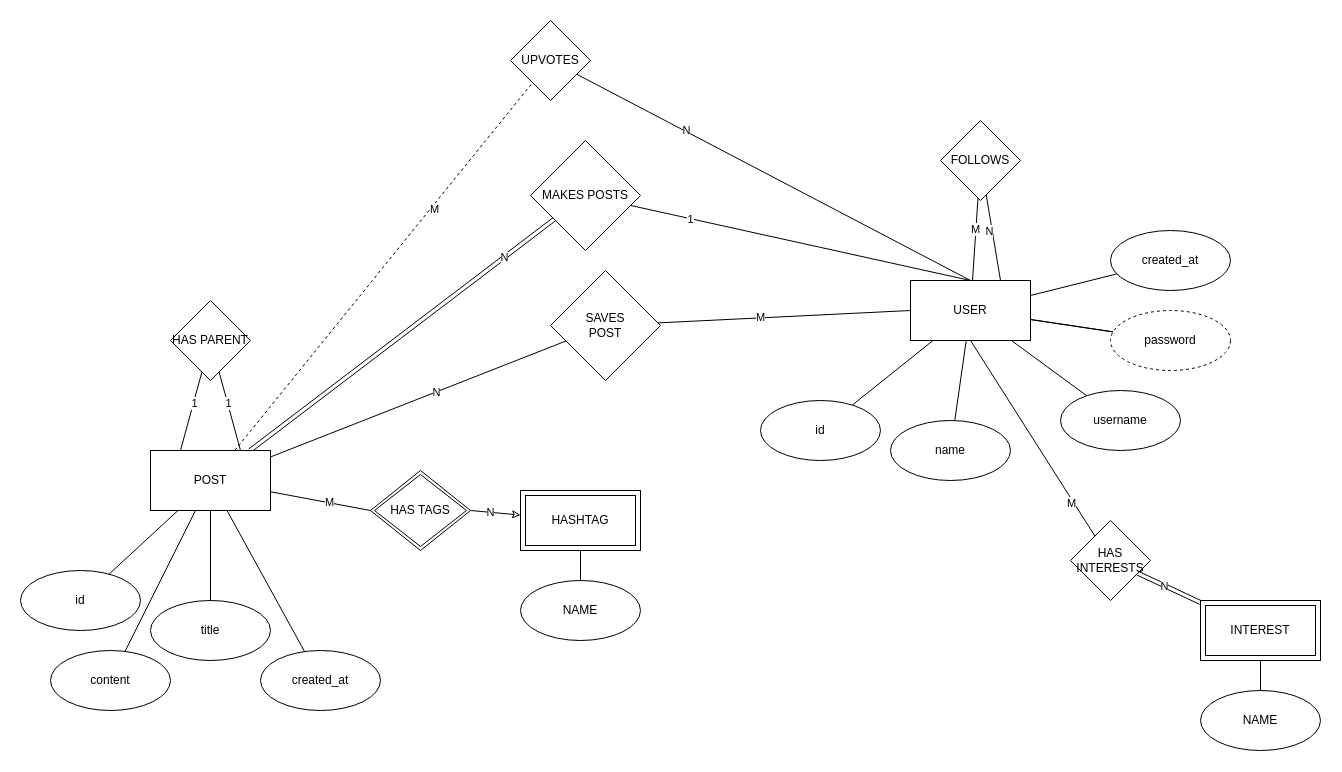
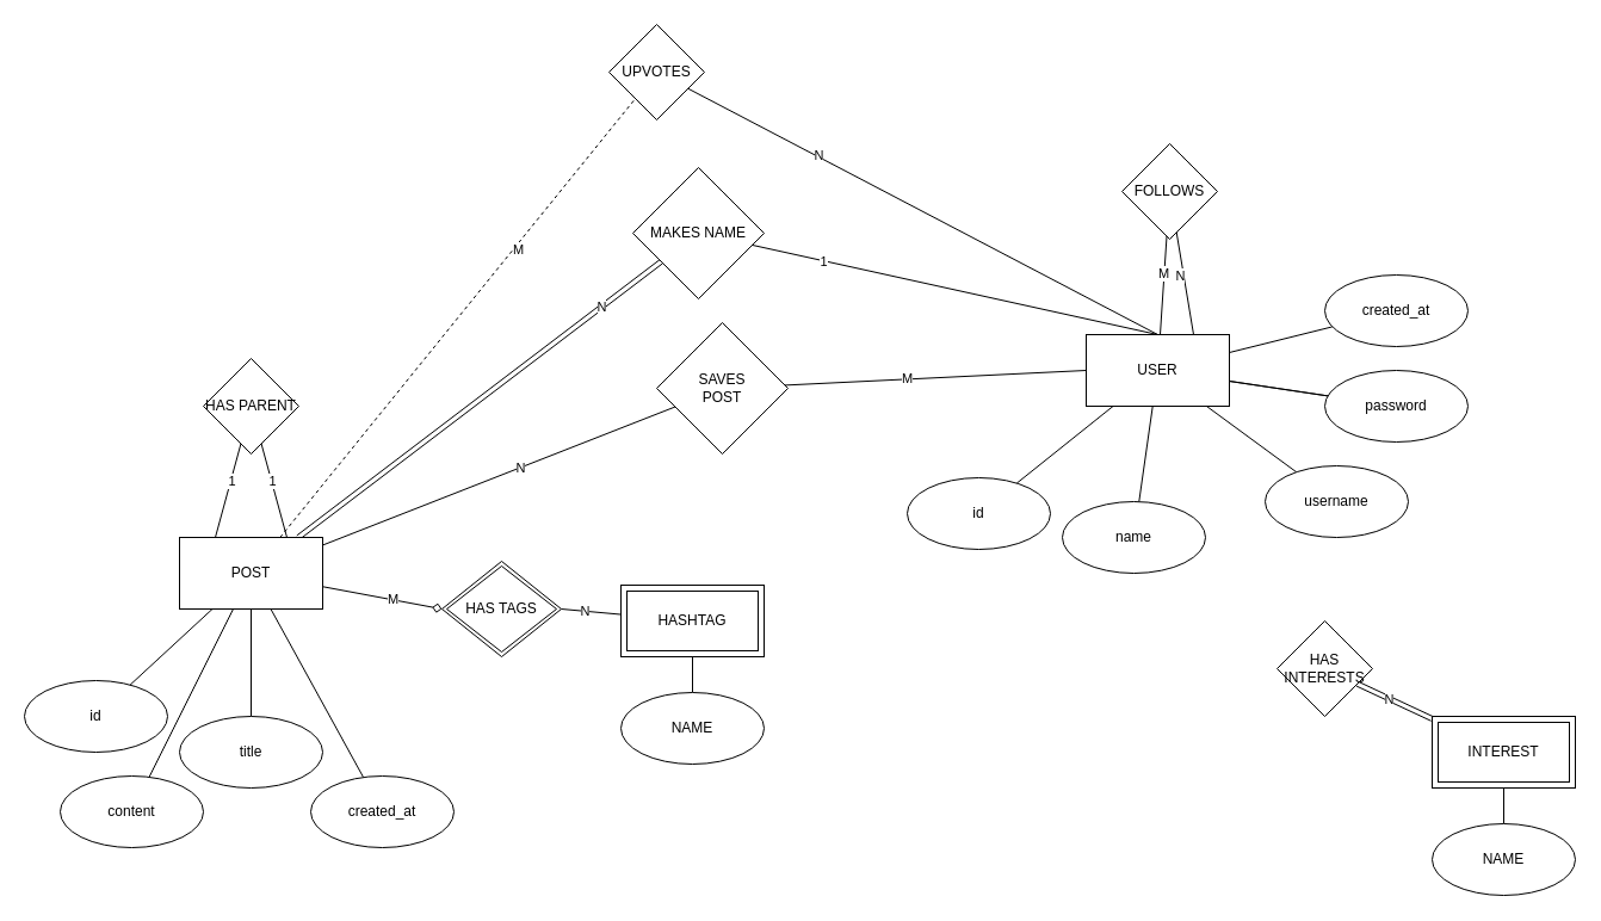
  <mxCell id="0" />
  <mxCell id="1" parent="0" />
  <mxCell id="2" value="" style="rounded=0;orthogonalLoop=1;jettySize=auto;html=1;endArrow=none;endFill=0;" edge="1" parent="1" source="10" target="11"><mxGeometry relative="1" as="geometry" /></mxCell>
  <mxCell id="3" value="" style="edgeStyle=none;rounded=0;orthogonalLoop=1;jettySize=auto;html=1;endArrow=none;endFill=0;" edge="1" parent="1" source="10" target="12"><mxGeometry relative="1" as="geometry" /></mxCell>
  <mxCell id="4" value="" style="edgeStyle=none;rounded=0;orthogonalLoop=1;jettySize=auto;html=1;endArrow=none;endFill=0;" edge="1" parent="1" source="10" target="13"><mxGeometry relative="1" as="geometry" /></mxCell>
  <mxCell id="5" value="" style="edgeStyle=none;rounded=0;orthogonalLoop=1;jettySize=auto;html=1;endArrow=none;endFill=0;" edge="1" parent="1" source="10" target="14"><mxGeometry relative="1" as="geometry" /></mxCell>
  <mxCell id="6" value="" style="edgeStyle=none;rounded=0;orthogonalLoop=1;jettySize=auto;html=1;endArrow=none;endFill=0;" edge="1" parent="1" source="10" target="14"><mxGeometry relative="1" as="geometry" /></mxCell>
  <mxCell id="7" value="" style="edgeStyle=none;rounded=0;orthogonalLoop=1;jettySize=auto;html=1;endArrow=none;endFill=0;" edge="1" parent="1" source="10" target="15"><mxGeometry relative="1" as="geometry" /></mxCell>
  <mxCell id="8" value="" style="edgeStyle=none;rounded=0;orthogonalLoop=1;jettySize=auto;html=1;endArrow=none;endFill=0;" edge="1" parent="1" source="10" target="40"><mxGeometry relative="1" as="geometry" /></mxCell>
  <mxCell id="9" value="M" style="edgeLabel;html=1;align=center;verticalAlign=middle;resizable=0;points=[];" vertex="1" connectable="0" parent="8"><mxGeometry x="0.251" y="1" relative="1" as="geometry"><mxPoint as="offset" /></mxGeometry></mxCell>
  <mxCell id="10" value="USER" style="rounded=0;whiteSpace=wrap;html=1;" vertex="1" parent="1"><mxGeometry x="910" y="280" width="120" height="60" as="geometry" /></mxCell>
  <mxCell id="11" value="id" style="ellipse;whiteSpace=wrap;html=1;rounded=0;" vertex="1" parent="1"><mxGeometry x="760" y="400" width="120" height="60" as="geometry" /></mxCell>
  <mxCell id="12" value="name" style="ellipse;whiteSpace=wrap;html=1;rounded=0;" vertex="1" parent="1"><mxGeometry x="890" y="420" width="120" height="60" as="geometry" /></mxCell>
  <mxCell id="13" value="username" style="ellipse;whiteSpace=wrap;html=1;rounded=0;" vertex="1" parent="1"><mxGeometry x="1060" y="390" width="120" height="60" as="geometry" /></mxCell>
- <mxCell id="14" value="password" style="ellipse;whiteSpace=wrap;html=1;rounded=0;dashed=1;" vertex="1" parent="1"><mxGeometry x="1110" y="310" width="120" height="60" as="geometry" /></mxCell>
+ <mxCell id="14" value="password" style="ellipse;whiteSpace=wrap;html=1;rounded=0;" vertex="1" parent="1"><mxGeometry x="1110" y="310" width="120" height="60" as="geometry" /></mxCell>
  <mxCell id="15" value="created_at" style="ellipse;whiteSpace=wrap;html=1;rounded=0;" vertex="1" parent="1"><mxGeometry x="1110" y="230" width="120" height="60" as="geometry" /></mxCell>
  <mxCell id="16" value="" style="edgeStyle=none;rounded=0;orthogonalLoop=1;jettySize=auto;html=1;endArrow=none;endFill=0;" edge="1" parent="1" source="30" target="31"><mxGeometry relative="1" as="geometry" /></mxCell>
  <mxCell id="17" value="" style="edgeStyle=none;rounded=0;orthogonalLoop=1;jettySize=auto;html=1;endArrow=none;endFill=0;" edge="1" parent="1" source="30" target="32"><mxGeometry relative="1" as="geometry" /></mxCell>
  <mxCell id="18" value="" style="edgeStyle=none;rounded=0;orthogonalLoop=1;jettySize=auto;html=1;endArrow=none;endFill=0;" edge="1" parent="1" source="30" target="33"><mxGeometry relative="1" as="geometry" /></mxCell>
  <mxCell id="19" value="" style="edgeStyle=none;rounded=0;orthogonalLoop=1;jettySize=auto;html=1;endArrow=none;endFill=0;" edge="1" parent="1" source="30" target="34"><mxGeometry relative="1" as="geometry" /></mxCell>
  <mxCell id="20" value="" style="edgeStyle=none;rounded=0;orthogonalLoop=1;jettySize=auto;html=1;endArrow=none;endFill=0;shape=link;" edge="1" parent="1" source="30" target="37"><mxGeometry relative="1" as="geometry" /></mxCell>
  <mxCell id="21" value="N" style="edgeLabel;html=1;align=center;verticalAlign=middle;resizable=0;points=[];" vertex="1" connectable="0" parent="20"><mxGeometry x="0.667" relative="1" as="geometry"><mxPoint as="offset" /></mxGeometry></mxCell>
  <mxCell id="22" value="" style="edgeStyle=none;rounded=0;orthogonalLoop=1;jettySize=auto;html=1;endArrow=none;endFill=0;exitX=0.25;exitY=0;exitDx=0;exitDy=0;" edge="1" parent="1" source="30" target="43"><mxGeometry relative="1" as="geometry" /></mxCell>
  <mxCell id="23" value="1" style="edgeLabel;html=1;align=center;verticalAlign=middle;resizable=0;points=[];" vertex="1" connectable="0" parent="22"><mxGeometry x="0.197" y="-1" relative="1" as="geometry"><mxPoint as="offset" /></mxGeometry></mxCell>
- <mxCell id="24" value="" style="edgeStyle=none;rounded=0;orthogonalLoop=1;jettySize=auto;html=1;endArrow=none;endFill=0;entryX=0;entryY=0.5;entryDx=0;entryDy=0;" edge="1" parent="1" source="30" target="63"><mxGeometry relative="1" as="geometry"><mxPoint x="393.333" y="496.667" as="targetPoint" /></mxGeometry></mxCell>
+ <mxCell id="24" value="" style="edgeStyle=none;rounded=0;orthogonalLoop=1;jettySize=auto;html=1;endArrow=diamond;endFill=0;entryX=0;entryY=0.5;entryDx=0;entryDy=0;" edge="1" parent="1" source="30" target="63"><mxGeometry relative="1" as="geometry"><mxPoint x="393.333" y="496.667" as="targetPoint" /></mxGeometry></mxCell>
  <mxCell id="25" value="M" style="edgeLabel;html=1;align=center;verticalAlign=middle;resizable=0;points=[];" vertex="1" connectable="0" parent="24"><mxGeometry x="0.165" y="1" relative="1" as="geometry"><mxPoint as="offset" /></mxGeometry></mxCell>
  <mxCell id="26" value="" style="edgeStyle=none;rounded=0;orthogonalLoop=1;jettySize=auto;html=1;endArrow=none;endFill=0;" edge="1" parent="1" source="30" target="59"><mxGeometry relative="1" as="geometry" /></mxCell>
  <mxCell id="27" value="N" style="edgeLabel;html=1;align=center;verticalAlign=middle;resizable=0;points=[];" vertex="1" connectable="0" parent="26"><mxGeometry x="0.119" relative="1" as="geometry"><mxPoint as="offset" /></mxGeometry></mxCell>
  <mxCell id="28" value="" style="edgeStyle=none;rounded=0;orthogonalLoop=1;jettySize=auto;html=1;endArrow=none;endFill=0;dashed=1;" edge="1" parent="1" source="30" target="62"><mxGeometry relative="1" as="geometry" /></mxCell>
  <mxCell id="29" value="M" style="edgeLabel;html=1;align=center;verticalAlign=middle;resizable=0;points=[];" vertex="1" connectable="0" parent="28"><mxGeometry x="0.321" y="-3" relative="1" as="geometry"><mxPoint as="offset" /></mxGeometry></mxCell>
  <mxCell id="30" value="POST" style="rounded=0;whiteSpace=wrap;html=1;" vertex="1" parent="1"><mxGeometry x="150" y="450" width="120" height="60" as="geometry" /></mxCell>
  <mxCell id="31" value="id" style="ellipse;whiteSpace=wrap;html=1;rounded=0;" vertex="1" parent="1"><mxGeometry x="20" y="570" width="120" height="60" as="geometry" /></mxCell>
  <mxCell id="32" value="content" style="ellipse;whiteSpace=wrap;html=1;rounded=0;" vertex="1" parent="1"><mxGeometry x="50" y="650" width="120" height="60" as="geometry" /></mxCell>
  <mxCell id="33" value="title" style="ellipse;whiteSpace=wrap;html=1;rounded=0;" vertex="1" parent="1"><mxGeometry x="150" y="600" width="120" height="60" as="geometry" /></mxCell>
  <mxCell id="34" value="created_at" style="ellipse;whiteSpace=wrap;html=1;rounded=0;" vertex="1" parent="1"><mxGeometry x="260" y="650" width="120" height="60" as="geometry" /></mxCell>
  <mxCell id="35" style="edgeStyle=none;rounded=0;orthogonalLoop=1;jettySize=auto;html=1;entryX=0.5;entryY=0;entryDx=0;entryDy=0;endArrow=none;endFill=0;" edge="1" parent="1" source="37" target="10"><mxGeometry relative="1" as="geometry" /></mxCell>
  <mxCell id="36" value="&lt;div&gt;1&lt;/div&gt;" style="edgeLabel;html=1;align=center;verticalAlign=middle;resizable=0;points=[];" vertex="1" connectable="0" parent="35"><mxGeometry x="-0.649" relative="1" as="geometry"><mxPoint as="offset" /></mxGeometry></mxCell>
- <mxCell id="37" value="MAKES POSTS" style="rhombus;whiteSpace=wrap;html=1;rounded=0;" vertex="1" parent="1"><mxGeometry x="530" y="140" width="110" height="110" as="geometry" /></mxCell>
+ <mxCell id="37" value="MAKES NAME" style="rhombus;whiteSpace=wrap;html=1;rounded=0;" vertex="1" parent="1"><mxGeometry x="530" y="140" width="110" height="110" as="geometry" /></mxCell>
  <mxCell id="38" style="edgeStyle=none;rounded=0;orthogonalLoop=1;jettySize=auto;html=1;entryX=0.75;entryY=0;entryDx=0;entryDy=0;endArrow=none;endFill=0;" edge="1" parent="1" source="40" target="10"><mxGeometry relative="1" as="geometry" /></mxCell>
  <mxCell id="39" value="N" style="edgeLabel;html=1;align=center;verticalAlign=middle;resizable=0;points=[];" vertex="1" connectable="0" parent="38"><mxGeometry x="-0.313" y="-2" relative="1" as="geometry"><mxPoint y="6" as="offset" /></mxGeometry></mxCell>
  <mxCell id="40" value="FOLLOWS" style="rhombus;whiteSpace=wrap;html=1;rounded=0;" vertex="1" parent="1"><mxGeometry x="940" y="120" width="80" height="80" as="geometry" /></mxCell>
  <mxCell id="41" style="edgeStyle=none;rounded=0;orthogonalLoop=1;jettySize=auto;html=1;entryX=0.75;entryY=0;entryDx=0;entryDy=0;endArrow=none;endFill=0;" edge="1" parent="1" source="43" target="30"><mxGeometry relative="1" as="geometry" /></mxCell>
  <mxCell id="42" value="1" style="edgeLabel;html=1;align=center;verticalAlign=middle;resizable=0;points=[];" vertex="1" connectable="0" parent="41"><mxGeometry x="-0.221" y="1" relative="1" as="geometry"><mxPoint as="offset" /></mxGeometry></mxCell>
  <mxCell id="43" value="HAS PARENT" style="rhombus;whiteSpace=wrap;html=1;rounded=0;" vertex="1" parent="1"><mxGeometry x="170" y="300" width="80" height="80" as="geometry" /></mxCell>
  <mxCell id="44" value="" style="edgeStyle=none;rounded=0;orthogonalLoop=1;jettySize=auto;html=1;endArrow=none;endFill=0;exitX=0.5;exitY=1;exitDx=0;exitDy=0;" edge="1" parent="1" source="46" target="45"><mxGeometry relative="1" as="geometry"><mxPoint x="580" y="610" as="sourcePoint" /></mxGeometry></mxCell>
  <mxCell id="45" value="NAME" style="ellipse;whiteSpace=wrap;html=1;rounded=0;" vertex="1" parent="1"><mxGeometry x="520" y="580" width="120" height="60" as="geometry" /></mxCell>
  <mxCell id="46" value="HASHTAG" style="shape=ext;margin=3;double=1;whiteSpace=wrap;html=1;align=center;" vertex="1" parent="1"><mxGeometry x="520" y="490" width="120" height="60" as="geometry" /></mxCell>
- <mxCell id="47" value="" style="edgeStyle=none;rounded=0;orthogonalLoop=1;jettySize=auto;html=1;endArrow=classic;endFill=0;exitX=1;exitY=0.5;exitDx=0;exitDy=0;" edge="1" parent="1" source="63" target="46"><mxGeometry relative="1" as="geometry"><mxPoint x="465.294" y="504.706" as="sourcePoint" /></mxGeometry></mxCell>
+ <mxCell id="47" value="" style="edgeStyle=none;rounded=0;orthogonalLoop=1;jettySize=auto;html=1;endArrow=none;endFill=0;exitX=1;exitY=0.5;exitDx=0;exitDy=0;" edge="1" parent="1" source="63" target="46"><mxGeometry relative="1" as="geometry"><mxPoint x="465.294" y="504.706" as="sourcePoint" /></mxGeometry></mxCell>
  <mxCell id="48" value="N" style="edgeLabel;html=1;align=center;verticalAlign=middle;resizable=0;points=[];" vertex="1" connectable="0" parent="47"><mxGeometry x="-0.203" relative="1" as="geometry"><mxPoint as="offset" /></mxGeometry></mxCell>
  <mxCell id="49" value="" style="edgeStyle=none;rounded=0;orthogonalLoop=1;jettySize=auto;html=1;endArrow=none;endFill=0;exitX=0.5;exitY=1;exitDx=0;exitDy=0;" edge="1" parent="1" source="51" target="50"><mxGeometry relative="1" as="geometry"><mxPoint x="1260" y="720" as="sourcePoint" /></mxGeometry></mxCell>
  <mxCell id="50" value="NAME" style="ellipse;whiteSpace=wrap;html=1;rounded=0;" vertex="1" parent="1"><mxGeometry x="1200" y="690" width="120" height="60" as="geometry" /></mxCell>
  <mxCell id="51" value="INTEREST" style="shape=ext;margin=3;double=1;whiteSpace=wrap;html=1;align=center;" vertex="1" parent="1"><mxGeometry x="1200" y="600" width="120" height="60" as="geometry" /></mxCell>
  <mxCell id="52" value="" style="edgeStyle=none;rounded=0;orthogonalLoop=1;jettySize=auto;html=1;endArrow=none;endFill=0;shape=link;" edge="1" parent="1" source="56" target="51"><mxGeometry relative="1" as="geometry" /></mxCell>
  <mxCell id="53" value="N" style="edgeLabel;html=1;align=center;verticalAlign=middle;resizable=0;points=[];" vertex="1" connectable="0" parent="52"><mxGeometry x="-0.157" relative="1" as="geometry"><mxPoint y="1" as="offset" /></mxGeometry></mxCell>
- <mxCell id="54" style="edgeStyle=none;rounded=0;orthogonalLoop=1;jettySize=auto;html=1;entryX=0.5;entryY=1;entryDx=0;entryDy=0;endArrow=none;endFill=0;" edge="1" parent="1" source="56" target="10"><mxGeometry relative="1" as="geometry" /></mxCell>
- <mxCell id="55" value="M" style="edgeLabel;html=1;align=center;verticalAlign=middle;resizable=0;points=[];" vertex="1" connectable="0" parent="54"><mxGeometry x="-0.645" y="2" relative="1" as="geometry"><mxPoint as="offset" /></mxGeometry></mxCell>
  <mxCell id="56" value="HAS INTERESTS" style="rhombus;whiteSpace=wrap;html=1;rounded=0;" vertex="1" parent="1"><mxGeometry x="1070" y="520" width="80" height="80" as="geometry" /></mxCell>
  <mxCell id="57" style="edgeStyle=none;rounded=0;orthogonalLoop=1;jettySize=auto;html=1;entryX=0;entryY=0.5;entryDx=0;entryDy=0;endArrow=none;endFill=0;" edge="1" parent="1" source="59" target="10"><mxGeometry relative="1" as="geometry" /></mxCell>
  <mxCell id="58" value="M" style="edgeLabel;html=1;align=center;verticalAlign=middle;resizable=0;points=[];" vertex="1" connectable="0" parent="57"><mxGeometry x="-0.19" y="1" relative="1" as="geometry"><mxPoint as="offset" /></mxGeometry></mxCell>
  <mxCell id="59" value="SAVES &lt;br&gt;&lt;div&gt;POST&lt;/div&gt;" style="rhombus;whiteSpace=wrap;html=1;rounded=0;" vertex="1" parent="1"><mxGeometry x="550" y="270" width="110" height="110" as="geometry" /></mxCell>
  <mxCell id="60" style="edgeStyle=none;rounded=0;orthogonalLoop=1;jettySize=auto;html=1;entryX=0.5;entryY=0;entryDx=0;entryDy=0;endArrow=none;endFill=0;" edge="1" parent="1" source="62" target="10"><mxGeometry relative="1" as="geometry" /></mxCell>
  <mxCell id="61" value="N" style="edgeLabel;html=1;align=center;verticalAlign=middle;resizable=0;points=[];" vertex="1" connectable="0" parent="60"><mxGeometry x="-0.448" y="1" relative="1" as="geometry"><mxPoint as="offset" /></mxGeometry></mxCell>
  <mxCell id="62" value="UPVOTES" style="rhombus;whiteSpace=wrap;html=1;rounded=0;" vertex="1" parent="1"><mxGeometry x="510" y="20" width="80" height="80" as="geometry" /></mxCell>
  <mxCell id="63" value="HAS TAGS" style="shape=rhombus;double=1;perimeter=rhombusPerimeter;whiteSpace=wrap;html=1;align=center;" vertex="1" parent="1"><mxGeometry x="370" y="470" width="100" height="80" as="geometry" /></mxCell>
